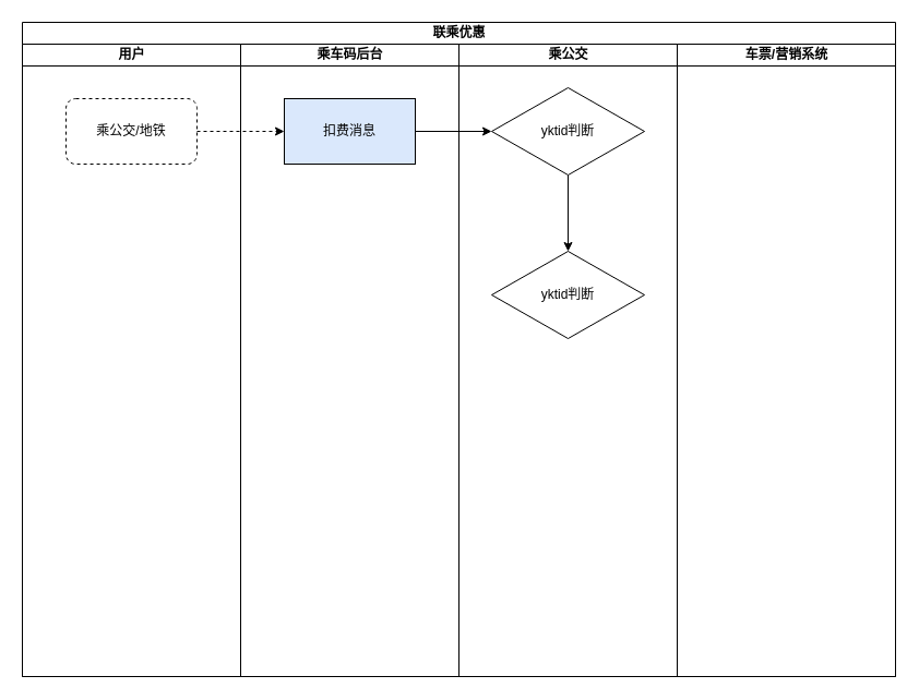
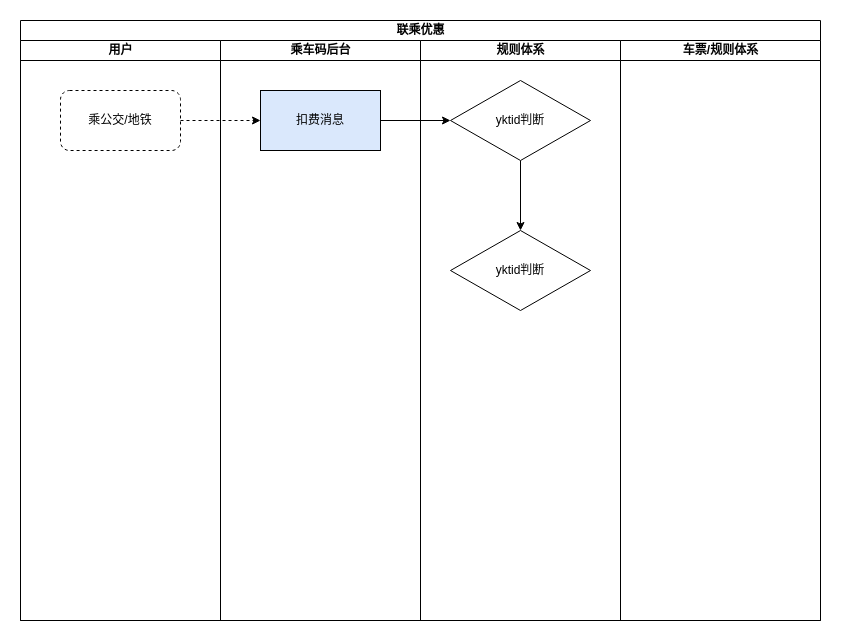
  <mxCell id="0" />
  <mxCell id="1" parent="0" />
  <mxCell id="2" value="联乘优惠" style="swimlane;html=1;childLayout=stackLayout;resizeParent=1;resizeParentMax=0;startSize=20;" vertex="1" parent="1"><mxGeometry x="20" y="20" width="800" height="600" as="geometry" /></mxCell>
  <mxCell id="3" value="用户" style="swimlane;html=1;startSize=20;" vertex="1" parent="2"><mxGeometry y="20" width="200" height="580" as="geometry" /></mxCell>
  <mxCell id="4" value="乘公交/地铁" style="rounded=1;whiteSpace=wrap;html=1;dashed=1;" vertex="1" parent="3"><mxGeometry x="40" y="50" width="120" height="60" as="geometry" /></mxCell>
  <mxCell id="5" value="乘车码后台" style="swimlane;html=1;startSize=20;" vertex="1" parent="2"><mxGeometry x="200" y="20" width="200" height="580" as="geometry" /></mxCell>
  <mxCell id="6" value="扣费消息" style="rounded=0;whiteSpace=wrap;html=1;fillColor=#dae8fc;" vertex="1" parent="5"><mxGeometry x="40" y="50" width="120" height="60" as="geometry" /></mxCell>
- <mxCell id="7" value="乘公交" style="swimlane;html=1;startSize=20;" vertex="1" parent="2"><mxGeometry x="400" y="20" width="200" height="580" as="geometry" /></mxCell>
+ <mxCell id="7" value="规则体系" style="swimlane;html=1;startSize=20;" vertex="1" parent="2"><mxGeometry x="400" y="20" width="200" height="580" as="geometry" /></mxCell>
  <mxCell id="8" style="edgeStyle=orthogonalEdgeStyle;rounded=0;orthogonalLoop=1;jettySize=auto;html=1;exitX=0.5;exitY=1;exitDx=0;exitDy=0;entryX=0.5;entryY=0;entryDx=0;entryDy=0;" edge="1" parent="7" source="9" target="10"><mxGeometry relative="1" as="geometry" /></mxCell>
  <mxCell id="9" value="yktid判断" style="rhombus;whiteSpace=wrap;html=1;" vertex="1" parent="7"><mxGeometry x="30" y="40" width="140" height="80" as="geometry" /></mxCell>
  <mxCell id="10" value="yktid判断" style="rhombus;whiteSpace=wrap;html=1;" vertex="1" parent="7"><mxGeometry x="30" y="190" width="140" height="80" as="geometry" /></mxCell>
- <mxCell id="11" value="车票/营销系统" style="swimlane;html=1;startSize=20;" vertex="1" parent="2"><mxGeometry x="600" y="20" width="200" height="580" as="geometry" /></mxCell>
+ <mxCell id="11" value="车票/规则体系" style="swimlane;html=1;startSize=20;" vertex="1" parent="2"><mxGeometry x="600" y="20" width="200" height="580" as="geometry" /></mxCell>
  <mxCell id="12" style="edgeStyle=orthogonalEdgeStyle;rounded=0;orthogonalLoop=1;jettySize=auto;html=1;exitX=1;exitY=0.5;exitDx=0;exitDy=0;entryX=0;entryY=0.5;entryDx=0;entryDy=0;dashed=1;" edge="1" parent="2" source="4" target="6"><mxGeometry relative="1" as="geometry" /></mxCell>
  <mxCell id="13" style="edgeStyle=orthogonalEdgeStyle;rounded=0;orthogonalLoop=1;jettySize=auto;html=1;exitX=1;exitY=0.5;exitDx=0;exitDy=0;entryX=0;entryY=0.5;entryDx=0;entryDy=0;" edge="1" parent="2" source="6" target="9"><mxGeometry relative="1" as="geometry" /></mxCell>
